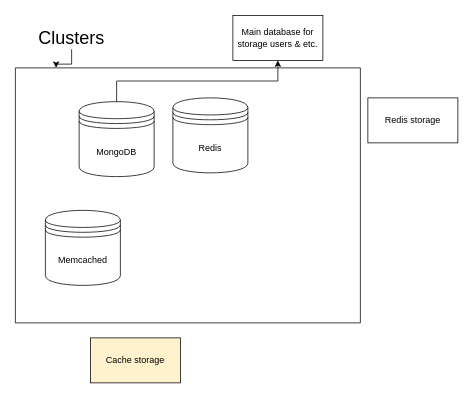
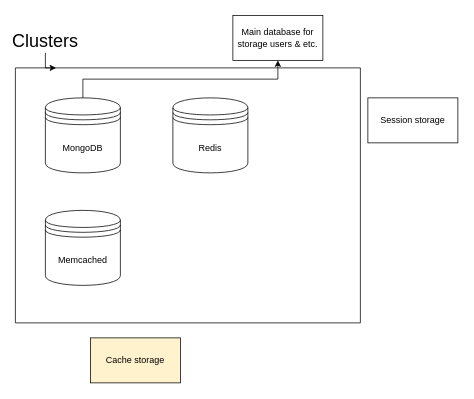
  <mxCell id="0" />
  <mxCell id="1" parent="0" />
- <mxCell id="2" value="Clusters" style="text;html=1;strokeColor=none;fillColor=none;align=center;verticalAlign=middle;whiteSpace=wrap;rounded=0;fontSize=24;" vertex="1" parent="1"><mxGeometry x="55" y="35" width="80" height="30" as="geometry" /></mxCell>
+ <mxCell id="2" value="Clusters" style="text;html=1;strokeColor=none;fillColor=none;align=center;verticalAlign=middle;whiteSpace=wrap;rounded=0;fontSize=24;" vertex="1" parent="1"><mxGeometry x="20" y="40" width="80" height="30" as="geometry" /></mxCell>
  <mxCell id="3" value="" style="swimlane;startSize=0;" vertex="1" parent="1"><mxGeometry x="20" y="90" width="460" height="340" as="geometry" /></mxCell>
- <mxCell id="4" value="MongoDB" style="shape=datastore;whiteSpace=wrap;html=1;" vertex="1" parent="3"><mxGeometry x="85" y="45" width="100" height="100" as="geometry" /></mxCell>
+ <mxCell id="4" value="MongoDB" style="shape=datastore;whiteSpace=wrap;html=1;" vertex="1" parent="3"><mxGeometry x="40" y="40" width="100" height="100" as="geometry" /></mxCell>
  <mxCell id="5" value="Redis" style="shape=datastore;whiteSpace=wrap;html=1;" vertex="1" parent="3"><mxGeometry x="210" y="40" width="100" height="100" as="geometry" /></mxCell>
  <mxCell id="6" value="Memcached" style="shape=datastore;whiteSpace=wrap;html=1;" vertex="1" parent="3"><mxGeometry x="40" y="190" width="100" height="100" as="geometry" /></mxCell>
  <mxCell id="7" style="edgeStyle=orthogonalEdgeStyle;rounded=0;orthogonalLoop=1;jettySize=auto;html=1;entryX=0.118;entryY=0;entryDx=0;entryDy=0;entryPerimeter=0;" edge="1" parent="1" source="2" target="3"><mxGeometry relative="1" as="geometry" /></mxCell>
  <mxCell id="8" value="Main database for storage users &amp;amp; etc." style="whiteSpace=wrap;html=1;" vertex="1" parent="1"><mxGeometry x="310" y="20" width="120" height="60" as="geometry" /></mxCell>
  <mxCell id="9" value="" style="edgeStyle=orthogonalEdgeStyle;rounded=0;orthogonalLoop=1;jettySize=auto;html=1;exitX=0.5;exitY=0;exitDx=0;exitDy=0;" edge="1" parent="1" source="4" target="8"><mxGeometry relative="1" as="geometry"><mxPoint x="100" y="80" as="sourcePoint" /></mxGeometry></mxCell>
- <mxCell id="10" value="Redis storage" style="whiteSpace=wrap;html=1;" vertex="1" parent="1"><mxGeometry x="490" y="130" width="120" height="60" as="geometry" /></mxCell>
+ <mxCell id="10" value="Session storage" style="whiteSpace=wrap;html=1;" vertex="1" parent="1"><mxGeometry x="490" y="130" width="120" height="60" as="geometry" /></mxCell>
  <mxCell id="11" value="Cache storage" style="whiteSpace=wrap;html=1;fillColor=#fff2cc;" vertex="1" parent="1"><mxGeometry x="120" y="450" width="120" height="60" as="geometry" /></mxCell>
